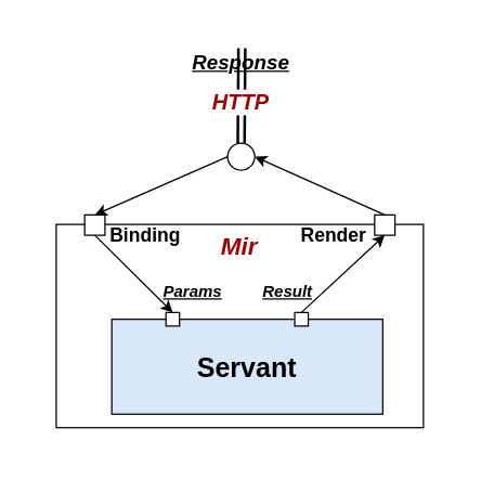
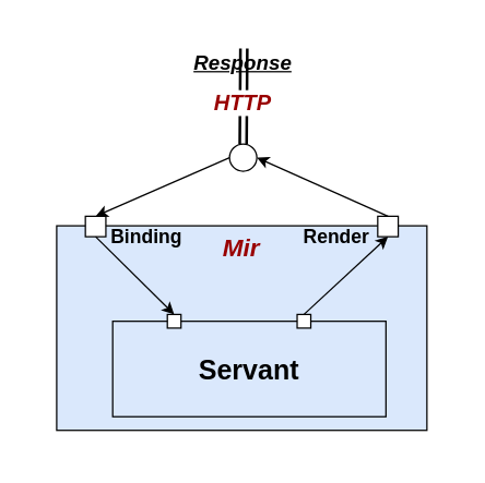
  <mxCell id="0" />
  <mxCell id="1" parent="0" />
  <mxCell id="2" value="" style="whiteSpace=wrap;html=1;aspect=fixed;fontSize=14;strokeColor=none;fillColor=none;" vertex="1" parent="1"><mxGeometry x="20.5" y="20" width="312" height="312" as="geometry" /></mxCell>
- <mxCell id="3" value="Mir" style="rounded=0;whiteSpace=wrap;html=1;fontStyle=3;verticalAlign=top;fontSize=18;fontColor=#990000;" vertex="1" parent="1"><mxGeometry x="41" y="165" width="271" height="150" as="geometry" /></mxCell>
+ <mxCell id="3" value="Mir" style="rounded=0;whiteSpace=wrap;html=1;fontStyle=3;verticalAlign=top;fontSize=18;fontColor=#990000;fillColor=#dae8fc;" vertex="1" parent="1"><mxGeometry x="41" y="165" width="271" height="150" as="geometry" /></mxCell>
  <mxCell id="4" value="" style="whiteSpace=wrap;html=1;aspect=fixed;" vertex="1" parent="1"><mxGeometry x="62" y="158" width="15" height="15" as="geometry" /></mxCell>
  <mxCell id="5" value="" style="whiteSpace=wrap;html=1;aspect=fixed;" vertex="1" parent="1"><mxGeometry x="276" y="158" width="15" height="15" as="geometry" /></mxCell>
  <mxCell id="6" value="Servant" style="rounded=0;whiteSpace=wrap;html=1;fontStyle=1;fontSize=20;fontColor=#000000;fillColor=#dae8fc;" vertex="1" parent="1"><mxGeometry x="82" y="235" width="200" height="70" as="geometry" /></mxCell>
  <mxCell id="7" value="" style="whiteSpace=wrap;html=1;aspect=fixed;" vertex="1" parent="1"><mxGeometry x="122" y="230" width="10" height="10" as="geometry" /></mxCell>
  <mxCell id="8" value="" style="whiteSpace=wrap;html=1;aspect=fixed;" vertex="1" parent="1"><mxGeometry x="217" y="230" width="10" height="10" as="geometry" /></mxCell>
  <mxCell id="9" value="" style="endArrow=classic;html=1;rounded=0;entryX=0.5;entryY=0;entryDx=0;entryDy=0;exitX=0;exitY=0.5;exitDx=0;exitDy=0;" edge="1" parent="1" source="18" target="4"><mxGeometry width="50" height="50" relative="1" as="geometry"><mxPoint x="162" y="95" as="sourcePoint" /><mxPoint x="62" y="95" as="targetPoint" /></mxGeometry></mxCell>
  <mxCell id="10" value="" style="endArrow=classic;html=1;rounded=0;exitX=0.5;exitY=0;exitDx=0;exitDy=0;entryX=1;entryY=0.5;entryDx=0;entryDy=0;" edge="1" parent="1" source="5" target="18"><mxGeometry width="50" height="50" relative="1" as="geometry"><mxPoint x="252" y="335" as="sourcePoint" /><mxPoint x="202" y="95" as="targetPoint" /></mxGeometry></mxCell>
  <mxCell id="11" value="" style="endArrow=classic;html=1;rounded=0;exitX=0.5;exitY=1;exitDx=0;exitDy=0;entryX=0.5;entryY=0;entryDx=0;entryDy=0;" edge="1" parent="1" source="4" target="7"><mxGeometry width="50" height="50" relative="1" as="geometry"><mxPoint x="252" y="335" as="sourcePoint" /><mxPoint x="302" y="285" as="targetPoint" /></mxGeometry></mxCell>
  <mxCell id="12" value="" style="endArrow=classic;html=1;rounded=0;exitX=0.5;exitY=0;exitDx=0;exitDy=0;entryX=0.5;entryY=1;entryDx=0;entryDy=0;" edge="1" parent="1" source="8" target="5"><mxGeometry width="50" height="50" relative="1" as="geometry"><mxPoint x="252" y="335" as="sourcePoint" /><mxPoint x="302" y="285" as="targetPoint" /></mxGeometry></mxCell>
  <mxCell id="13" value="Binding" style="text;html=1;strokeColor=none;fillColor=none;align=center;verticalAlign=middle;whiteSpace=wrap;rounded=0;fontStyle=1;fontSize=14;" vertex="1" parent="1"><mxGeometry x="77" y="158" width="60" height="30" as="geometry" /></mxCell>
  <mxCell id="14" value="Render" style="text;html=1;strokeColor=none;fillColor=none;align=center;verticalAlign=middle;whiteSpace=wrap;rounded=0;fontStyle=1;fontSize=14;" vertex="1" parent="1"><mxGeometry x="216" y="158" width="60" height="30" as="geometry" /></mxCell>
- <mxCell id="15" value="Params" style="text;html=1;strokeColor=none;fillColor=none;align=center;verticalAlign=middle;whiteSpace=wrap;rounded=0;fontStyle=7" vertex="1" parent="1"><mxGeometry x="112" y="200" width="60" height="30" as="geometry" /></mxCell>
- <mxCell id="16" value="Result" style="text;html=1;strokeColor=none;fillColor=none;align=center;verticalAlign=middle;whiteSpace=wrap;rounded=0;fontStyle=7" vertex="1" parent="1"><mxGeometry x="182" y="200" width="60" height="30" as="geometry" /></mxCell>
  <mxCell id="17" value="Response" style="text;html=1;align=center;verticalAlign=middle;resizable=0;points=[];autosize=1;strokeColor=none;fillColor=none;fontStyle=7;fontSize=15;" vertex="1" parent="1"><mxGeometry x="127" y="30" width="100" height="30" as="geometry" /></mxCell>
  <mxCell id="18" value="" style="ellipse;whiteSpace=wrap;html=1;aspect=fixed;fontSize=15;" vertex="1" parent="1"><mxGeometry x="167.5" y="105" width="20" height="20" as="geometry" /></mxCell>
  <mxCell id="19" value="" style="endArrow=none;html=1;rounded=0;fontSize=15;exitX=0.5;exitY=0;exitDx=0;exitDy=0;strokeWidth=2;shape=link;" edge="1" parent="1" source="18"><mxGeometry width="50" height="50" relative="1" as="geometry"><mxPoint x="252" y="395" as="sourcePoint" /><mxPoint x="178" y="35" as="targetPoint" /></mxGeometry></mxCell>
  <mxCell id="20" value="HTTP" style="edgeLabel;html=1;align=center;verticalAlign=middle;resizable=0;points=[];fontSize=16;fontStyle=3;fontColor=#990000;" vertex="1" connectable="0" parent="19"><mxGeometry x="0.161" y="-2" relative="1" as="geometry"><mxPoint x="-3" y="10" as="offset" /></mxGeometry></mxCell>
